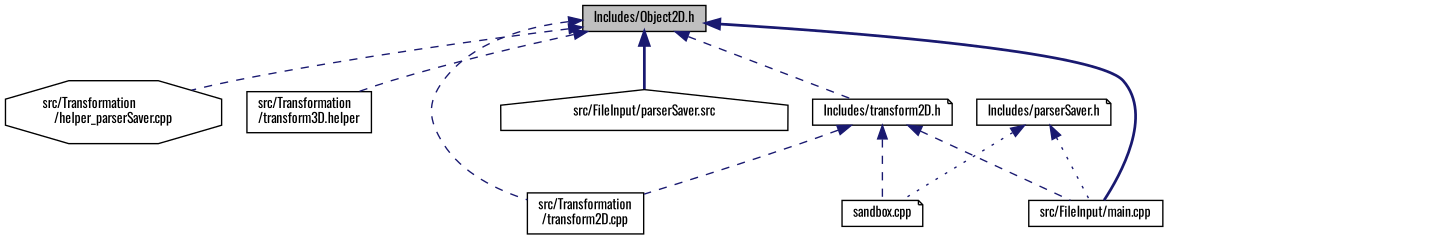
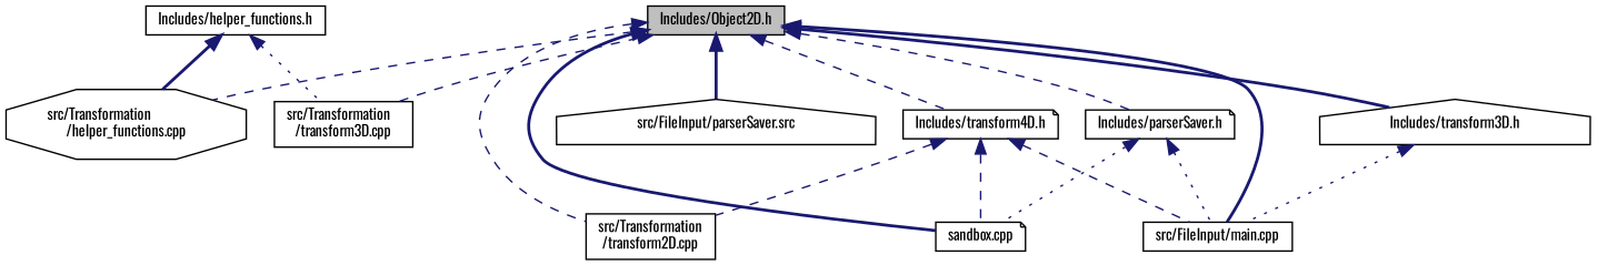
  digraph {
    fontname=Oswald
    node [color=black fillcolor=white fontname=Oswald fontsize=10 shape=box style=filled]
    edge [color=midnightblue dir=back fontname=Oswald fontsize=10 labelfontname=Helvetica labelfontsize=10 style=dashed]
    n1 [fillcolor=grey75 fontcolor=black height=0.2 label="Includes/Object2D.h" width=0.4]
-   n2 [height=0.2 label="src/Transformation\l/helper_parserSaver.cpp" shape=octagon width=0.4]
-   n3 [height=0.2 label="src/Transformation\l/transform3D.helper" width=0.4]
+   n2 [height=0.2 label="src/Transformation\l/helper_functions.cpp" shape=octagon width=0.4]
+   n3 [height=0.2 label="src/Transformation\l/transform3D.cpp" width=0.4]
    n4 [height=0.2 label="Includes/parserSaver.h" shape=note width=0.4]
    n5 [height=0.2 label="sandbox.cpp" shape=note width=0.4]
    n6 [height=0.2 label="src/FileInput/main.cpp" width=0.4]
-   n7 [height=0.2 label="Includes/transform2D.h" shape=note width=0.4]
+   n7 [height=0.2 label="Includes/transform4D.h" shape=note width=0.4]
+   n8 [height=0.2 label="Includes/transform3D.h" shape=house width=0.4]
    n9 [height=0.2 label="src/FileInput/parserSaver.src" shape=house width=0.4]
    n10 [height=0.2 label="src/Transformation\l/transform2D.cpp" width=0.4]
+   n11 [height=0.2 label="Includes/helper_functions.h" width=0.4]
    n1 -> n2
    n1 -> n3
+   n1 -> n4
+   n1 -> n5 [style=bold]
    n1 -> n6 [style=bold]
    n1 -> n7
+   n1 -> n8 [style=bold]
    n1 -> n9 [style=bold]
    n1 -> n10
    n4 -> n5 [style=dotted]
    n4 -> n6 [style=dotted]
    n7 -> n5
    n7 -> n6
    n7 -> n10
+   n8 -> n6 [style=dotted]
+   n11 -> n2 [style=bold]
+   n11 -> n3 [style=dotted]
  }
